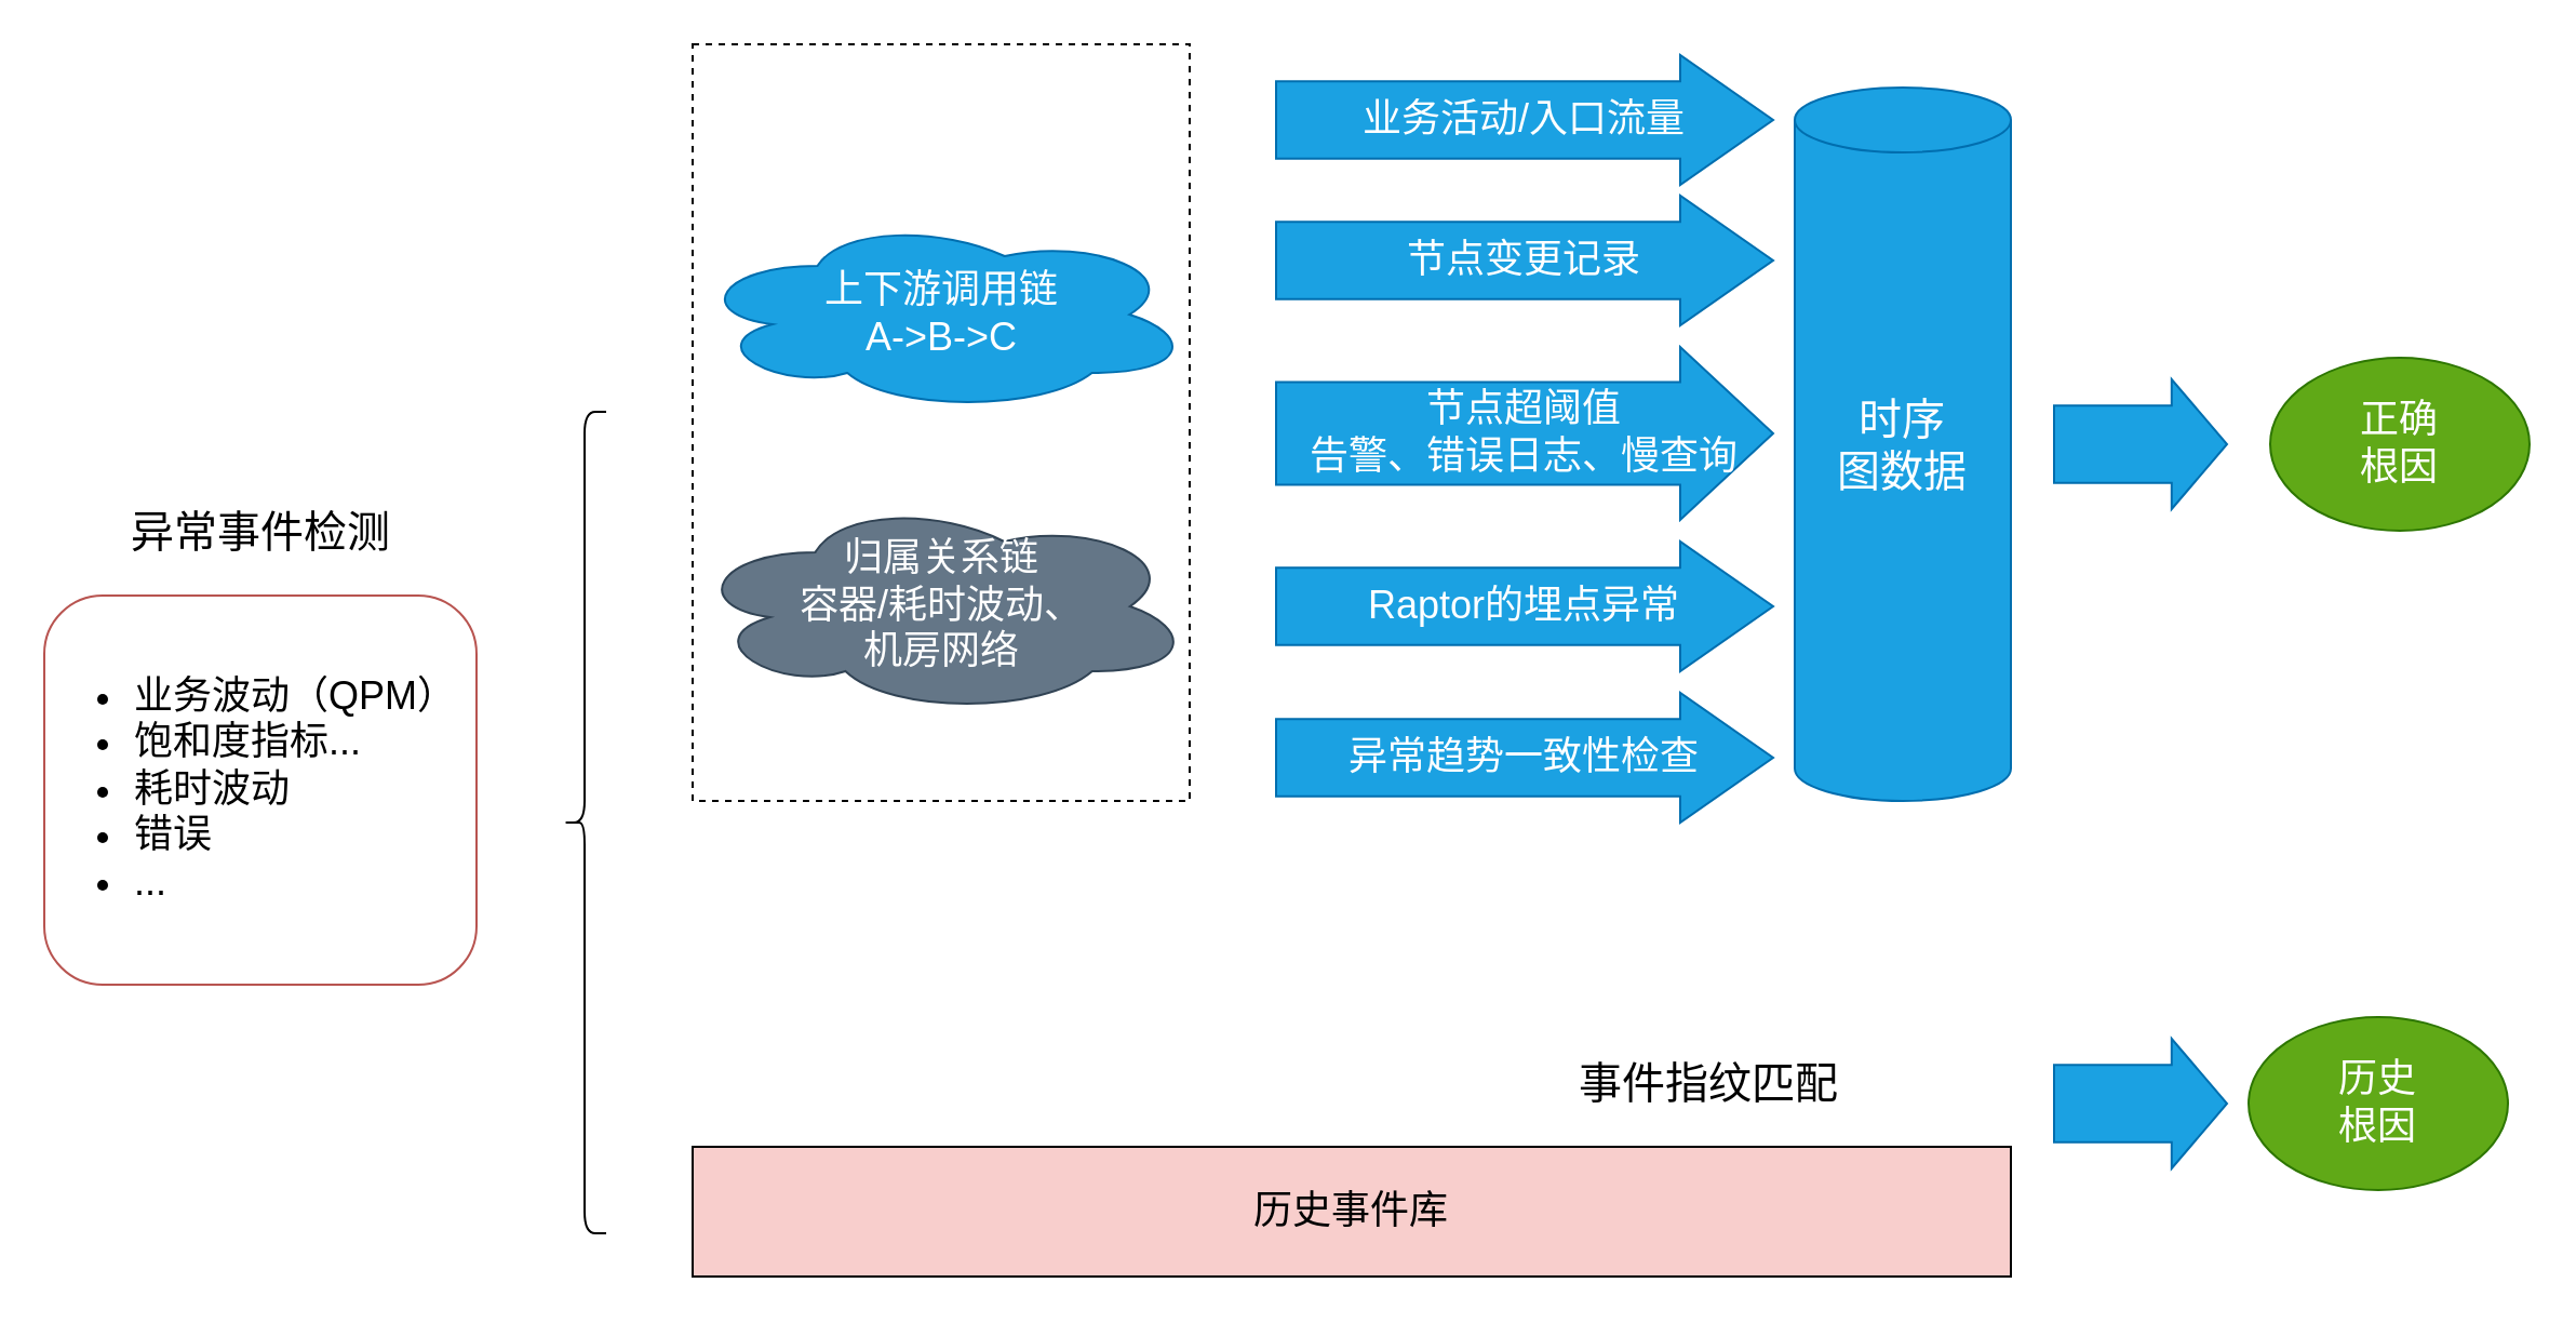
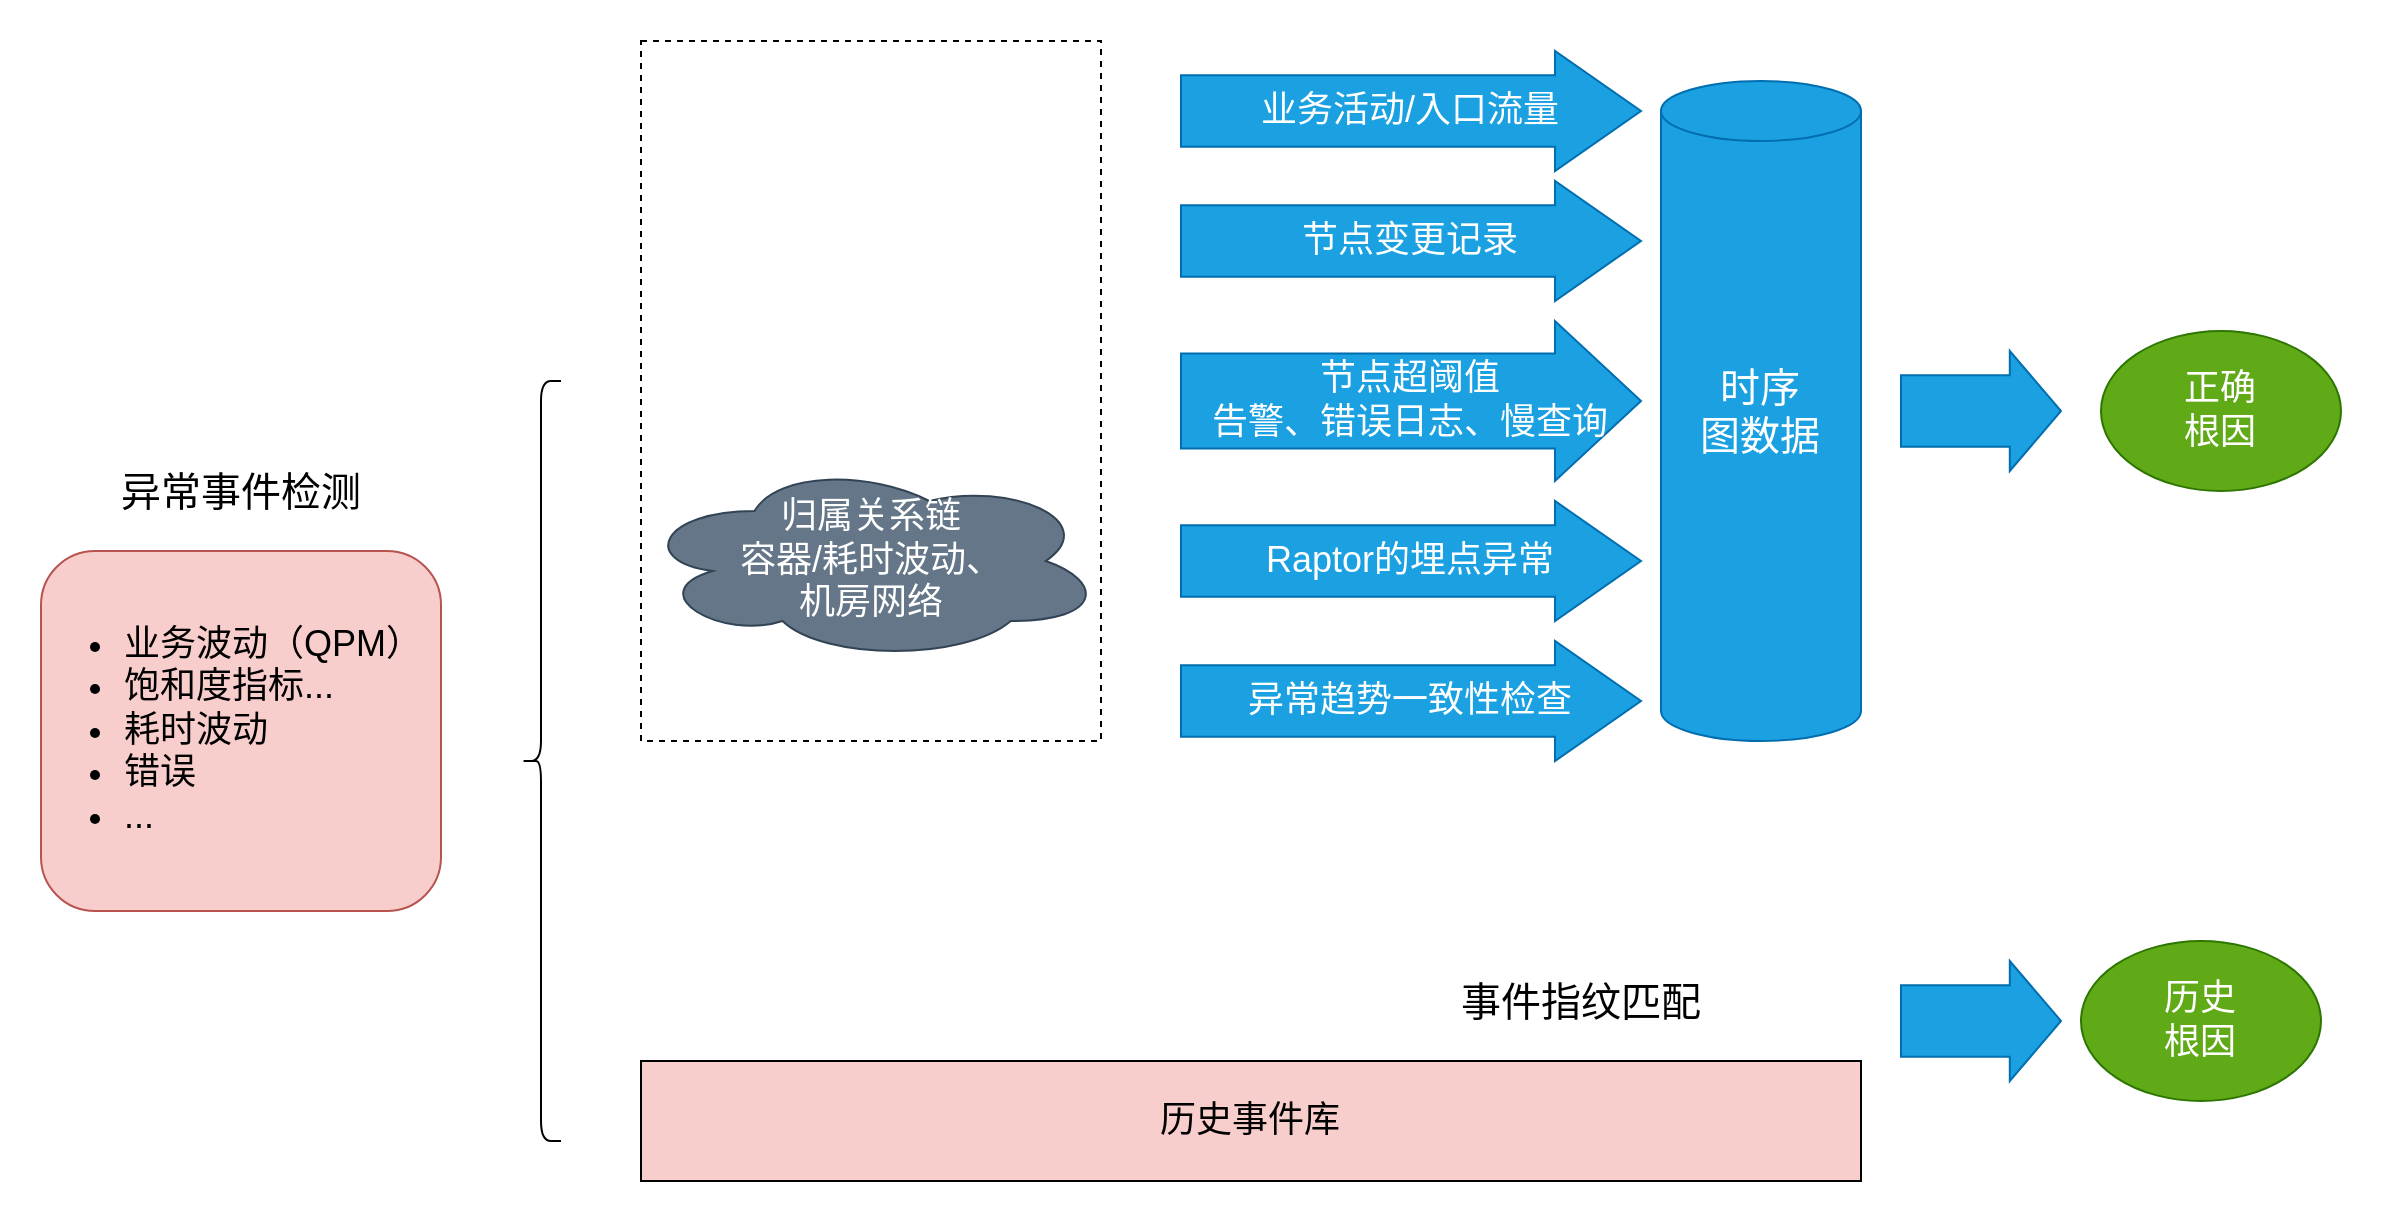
  <mxCell id="0" />
  <mxCell id="1" parent="0" />
  <mxCell id="2" value="" style="rounded=0;whiteSpace=wrap;html=1;fontSize=18;dashed=1;" vertex="1" parent="1"><mxGeometry x="320" y="20" width="230" height="350" as="geometry" /></mxCell>
- <mxCell id="3" value="&lt;ul style=&quot;font-size: 18px&quot;&gt;&lt;li&gt;&lt;span&gt;业务波动（QPM）&lt;/span&gt;&lt;/li&gt;&lt;li&gt;&lt;font style=&quot;font-size: 18px&quot;&gt;饱和度指标...&lt;/font&gt;&lt;/li&gt;&lt;li&gt;耗时波动&lt;/li&gt;&lt;li&gt;错误&lt;/li&gt;&lt;li&gt;...&lt;/li&gt;&lt;/ul&gt;" style="rounded=1;whiteSpace=wrap;html=1;align=left;fillColor=#ffffff;strokeColor=#b85450;" vertex="1" parent="1"><mxGeometry x="20" y="275" width="200" height="180" as="geometry" /></mxCell>
+ <mxCell id="3" value="&lt;ul style=&quot;font-size: 18px&quot;&gt;&lt;li&gt;&lt;span&gt;业务波动（QPM）&lt;/span&gt;&lt;/li&gt;&lt;li&gt;&lt;font style=&quot;font-size: 18px&quot;&gt;饱和度指标...&lt;/font&gt;&lt;/li&gt;&lt;li&gt;耗时波动&lt;/li&gt;&lt;li&gt;错误&lt;/li&gt;&lt;li&gt;...&lt;/li&gt;&lt;/ul&gt;" style="rounded=1;whiteSpace=wrap;html=1;align=left;fillColor=#f8cecc;strokeColor=#b85450;" vertex="1" parent="1"><mxGeometry x="20" y="275" width="200" height="180" as="geometry" /></mxCell>
  <mxCell id="4" value="&lt;font style=&quot;font-size: 20px&quot;&gt;异常事件检测&lt;/font&gt;" style="text;html=1;align=center;verticalAlign=middle;resizable=0;points=[];autosize=1;" vertex="1" parent="1"><mxGeometry x="50" y="235" width="140" height="20" as="geometry" /></mxCell>
- <mxCell id="5" value="上下游调用链&lt;br&gt;A-&amp;gt;B-&amp;gt;C" style="ellipse;shape=cloud;whiteSpace=wrap;html=1;fontSize=18;fillColor=#1ba1e2;strokeColor=#006EAF;fontColor=#ffffff;" vertex="1" parent="1"><mxGeometry x="320" y="100" width="231" height="90" as="geometry" /></mxCell>
  <mxCell id="6" value="归属关系链&lt;br&gt;容器/耗时波动、&lt;br&gt;机房网络" style="ellipse;shape=cloud;whiteSpace=wrap;html=1;fontSize=18;fillColor=#647687;strokeColor=#314354;fontColor=#ffffff;" vertex="1" parent="1"><mxGeometry x="318.5" y="230" width="233" height="100" as="geometry" /></mxCell>
  <mxCell id="7" value="历史事件库" style="rounded=0;whiteSpace=wrap;html=1;fontSize=18;fillColor=#f8cecc;" vertex="1" parent="1"><mxGeometry x="320" y="530" width="610" height="60" as="geometry" /></mxCell>
  <mxCell id="8" value="&lt;font style=&quot;font-size: 20px&quot;&gt;事件指纹匹配&lt;/font&gt;" style="text;html=1;align=center;verticalAlign=middle;resizable=0;points=[];autosize=1;" vertex="1" parent="1"><mxGeometry x="720" y="490" width="140" height="20" as="geometry" /></mxCell>
  <mxCell id="9" value="正确&lt;br&gt;根因" style="ellipse;whiteSpace=wrap;html=1;fontSize=18;fillColor=#60a917;strokeColor=#2D7600;fontColor=#ffffff;" vertex="1" parent="1"><mxGeometry x="1050" y="165" width="120" height="80" as="geometry" /></mxCell>
  <mxCell id="10" value="历史&lt;br&gt;根因" style="ellipse;whiteSpace=wrap;html=1;fontSize=18;fillColor=#60a917;strokeColor=#2D7600;fontColor=#ffffff;" vertex="1" parent="1"><mxGeometry x="1040" y="470" width="120" height="80" as="geometry" /></mxCell>
  <mxCell id="11" value="" style="shape=curlyBracket;whiteSpace=wrap;html=1;rounded=1;fontSize=18;" vertex="1" parent="1"><mxGeometry x="260" y="190" width="20" height="380" as="geometry" /></mxCell>
  <mxCell id="12" value="&lt;font style=&quot;font-size: 18px&quot;&gt;节点变更记录&lt;/font&gt;" style="shape=singleArrow;whiteSpace=wrap;html=1;arrowWidth=0.594;arrowSize=0.187;fillColor=#1ba1e2;strokeColor=#006EAF;fontColor=#ffffff;" vertex="1" parent="1"><mxGeometry x="590" y="90" width="230" height="60" as="geometry" /></mxCell>
  <mxCell id="13" value="&lt;font style=&quot;font-size: 18px&quot;&gt;异常趋势一致性检查&lt;/font&gt;" style="shape=singleArrow;whiteSpace=wrap;html=1;arrowWidth=0.594;arrowSize=0.187;fillColor=#1ba1e2;strokeColor=#006EAF;fontColor=#ffffff;" vertex="1" parent="1"><mxGeometry x="590" y="320" width="230" height="60" as="geometry" /></mxCell>
  <mxCell id="14" value="" style="shape=singleArrow;whiteSpace=wrap;html=1;arrowWidth=0.594;arrowSize=0.32;fillColor=#1ba1e2;strokeColor=#006EAF;fontColor=#ffffff;" vertex="1" parent="1"><mxGeometry x="950" y="175" width="80" height="60" as="geometry" /></mxCell>
  <mxCell id="15" value="" style="shape=singleArrow;whiteSpace=wrap;html=1;arrowWidth=0.594;arrowSize=0.32;fillColor=#1ba1e2;strokeColor=#006EAF;fontColor=#ffffff;" vertex="1" parent="1"><mxGeometry x="950" y="480" width="80" height="60" as="geometry" /></mxCell>
  <mxCell id="16" value="&lt;font style=&quot;font-size: 18px&quot;&gt;业务活动/入口流量&lt;/font&gt;" style="shape=singleArrow;whiteSpace=wrap;html=1;arrowWidth=0.594;arrowSize=0.187;fillColor=#1ba1e2;strokeColor=#006EAF;fontColor=#ffffff;" vertex="1" parent="1"><mxGeometry x="590" y="25" width="230" height="60" as="geometry" /></mxCell>
  <mxCell id="17" value="&lt;font style=&quot;font-size: 18px&quot;&gt;节点超阈值&lt;br&gt;告警、错误日志、慢查询&lt;/font&gt;" style="shape=singleArrow;whiteSpace=wrap;html=1;arrowWidth=0.594;arrowSize=0.187;fillColor=#1ba1e2;strokeColor=#006EAF;fontColor=#ffffff;" vertex="1" parent="1"><mxGeometry x="590" y="160" width="230" height="80" as="geometry" /></mxCell>
  <mxCell id="18" value="&lt;font style=&quot;font-size: 20px&quot;&gt;时序&lt;br&gt;图数据&lt;/font&gt;" style="shape=cylinder2;whiteSpace=wrap;html=1;boundedLbl=1;backgroundOutline=1;size=15;fillColor=#1ba1e2;strokeColor=#006EAF;fontColor=#ffffff;" vertex="1" parent="1"><mxGeometry x="830" y="40" width="100" height="330" as="geometry" /></mxCell>
  <mxCell id="19" value="&lt;font style=&quot;font-size: 18px&quot;&gt;Raptor的埋点异常&lt;/font&gt;" style="shape=singleArrow;whiteSpace=wrap;html=1;arrowWidth=0.594;arrowSize=0.187;fillColor=#1ba1e2;strokeColor=#006EAF;fontColor=#ffffff;" vertex="1" parent="1"><mxGeometry x="590" y="250" width="230" height="60" as="geometry" /></mxCell>
